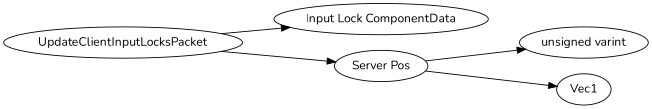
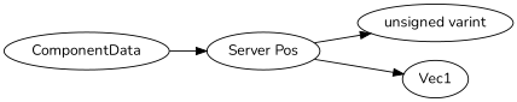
  digraph {
    fontname=Nunito
    rankdir=LR
    node [fontname=Nunito]
    edge [fontname=Nunito]
    n1 [label="unsigned varint"]
    n2 [label=Vec1]
-   n3 [label=UpdateClientInputLocksPacket]
-   n4 [label="Input Lock ComponentData"]
+   n3 [label=ComponentData]
    n5 [label="Server Pos"]
    subgraph sub_1 {
      rank=max
      n1
      n2
    }
-   n3 -> n4
    n3 -> n5
    n5 -> n1
    n5 -> n2
  }
